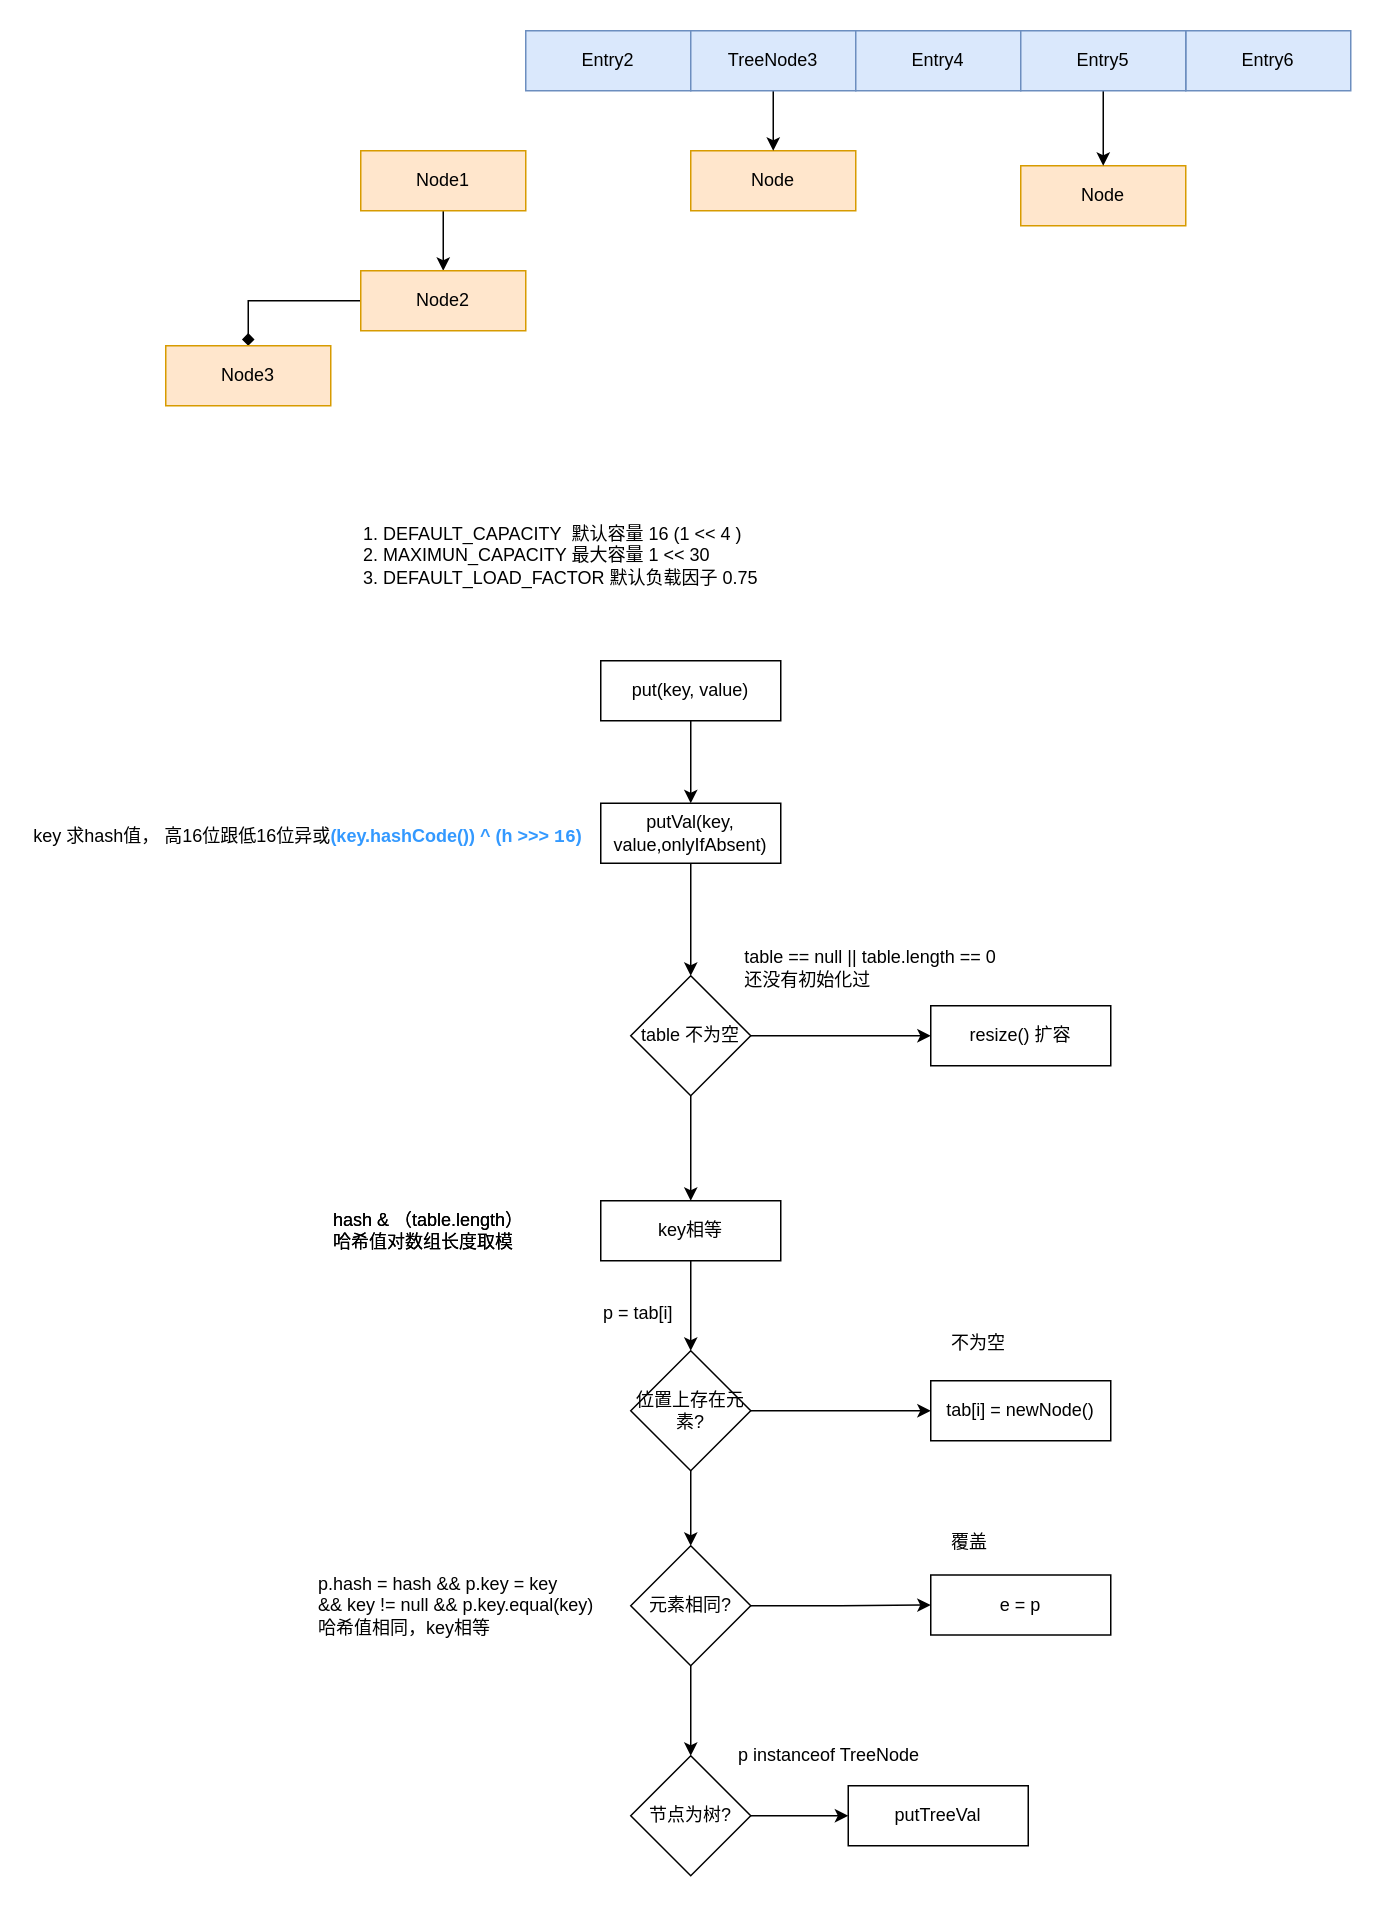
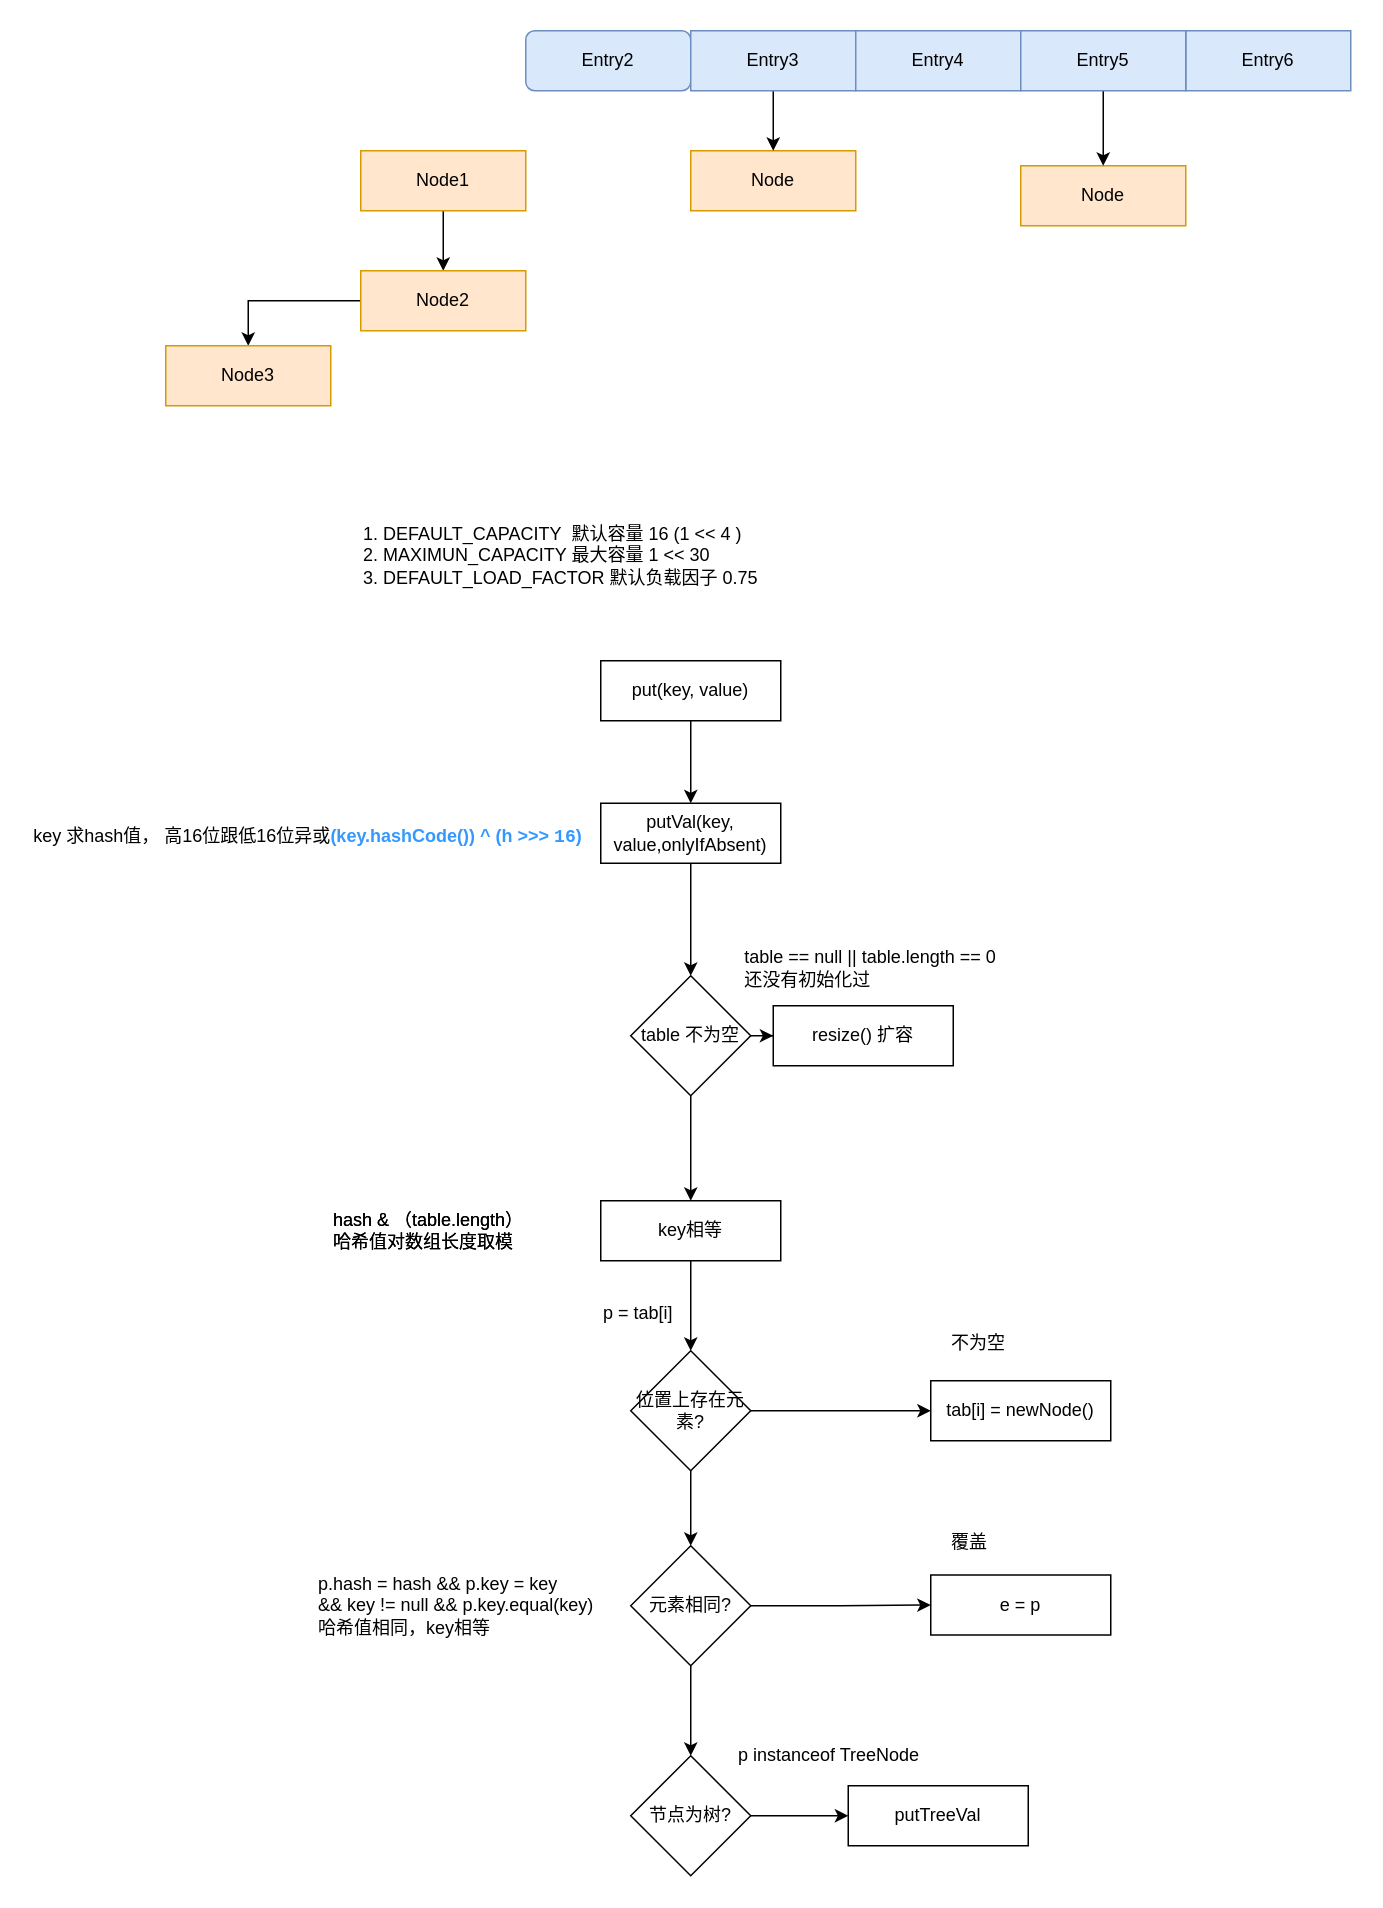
  <mxCell id="0" />
  <mxCell id="1" parent="0" />
  <mxCell id="2" value="1. DEFAULT_CAPACITY&amp;nbsp; 默认容量 16 (1 &amp;lt;&amp;lt; 4 )&lt;br&gt;2. MAXIMUN_CAPACITY 最大容量 1 &amp;lt;&amp;lt; 30&lt;br&gt;3. DEFAULT_LOAD_FACTOR 默认负载因子 0.75" style="text;html=1;strokeColor=none;fillColor=none;align=left;verticalAlign=middle;whiteSpace=wrap;rounded=0;" vertex="1" parent="1"><mxGeometry x="240" y="340" width="310" height="60" as="geometry" /></mxCell>
  <mxCell id="3" value="" style="edgeStyle=orthogonalEdgeStyle;rounded=0;orthogonalLoop=1;jettySize=auto;html=1;" edge="1" parent="1" source="4" target="6"><mxGeometry relative="1" as="geometry" /></mxCell>
  <mxCell id="4" value="Node1" style="rounded=0;whiteSpace=wrap;html=1;fillColor=#ffe6cc;strokeColor=#d79b00;" vertex="1" parent="1"><mxGeometry x="240" y="100" width="110" height="40" as="geometry" /></mxCell>
- <mxCell id="5" value="" style="edgeStyle=orthogonalEdgeStyle;rounded=0;orthogonalLoop=1;jettySize=auto;html=1;endArrow=diamond;" edge="1" parent="1" source="6" target="7"><mxGeometry relative="1" as="geometry" /></mxCell>
+ <mxCell id="5" value="" style="edgeStyle=orthogonalEdgeStyle;rounded=0;orthogonalLoop=1;jettySize=auto;html=1;" edge="1" parent="1" source="6" target="7"><mxGeometry relative="1" as="geometry" /></mxCell>
  <mxCell id="6" value="Node2" style="rounded=0;whiteSpace=wrap;html=1;fillColor=#ffe6cc;strokeColor=#d79b00;" vertex="1" parent="1"><mxGeometry x="240" y="180" width="110" height="40" as="geometry" /></mxCell>
  <mxCell id="7" value="Node3" style="rounded=0;whiteSpace=wrap;html=1;fillColor=#ffe6cc;strokeColor=#d79b00;" vertex="1" parent="1"><mxGeometry x="110" y="230" width="110" height="40" as="geometry" /></mxCell>
  <mxCell id="8" value="Node" style="rounded=0;whiteSpace=wrap;html=1;fillColor=#ffe6cc;strokeColor=#d79b00;" vertex="1" parent="1"><mxGeometry x="460" y="100" width="110" height="40" as="geometry" /></mxCell>
  <mxCell id="9" value="Node" style="rounded=0;whiteSpace=wrap;html=1;fillColor=#ffe6cc;strokeColor=#d79b00;" vertex="1" parent="1"><mxGeometry x="680" y="110" width="110" height="40" as="geometry" /></mxCell>
- <mxCell id="10" value="Entry2" style="rounded=0;whiteSpace=wrap;html=1;fillColor=#dae8fc;strokeColor=#6c8ebf;" vertex="1" parent="1"><mxGeometry x="350" y="20" width="110" height="40" as="geometry" /></mxCell>
+ <mxCell id="10" value="Entry2" style="whiteSpace=wrap;html=1;fillColor=#dae8fc;strokeColor=#6c8ebf;rounded=1;" vertex="1" parent="1"><mxGeometry x="350" y="20" width="110" height="40" as="geometry" /></mxCell>
  <mxCell id="11" value="Entry6" style="rounded=0;whiteSpace=wrap;html=1;fillColor=#dae8fc;strokeColor=#6c8ebf;" vertex="1" parent="1"><mxGeometry x="790" y="20" width="110" height="40" as="geometry" /></mxCell>
  <mxCell id="12" value="" style="edgeStyle=orthogonalEdgeStyle;rounded=0;orthogonalLoop=1;jettySize=auto;html=1;" edge="1" parent="1" source="13" target="8"><mxGeometry relative="1" as="geometry" /></mxCell>
- <mxCell id="13" value="TreeNode3" style="rounded=0;whiteSpace=wrap;html=1;fillColor=#dae8fc;strokeColor=#6c8ebf;" vertex="1" parent="1"><mxGeometry x="460" y="20" width="110" height="40" as="geometry" /></mxCell>
+ <mxCell id="13" value="Entry3" style="rounded=0;whiteSpace=wrap;html=1;fillColor=#dae8fc;strokeColor=#6c8ebf;" vertex="1" parent="1"><mxGeometry x="460" y="20" width="110" height="40" as="geometry" /></mxCell>
  <mxCell id="14" value="Entry4" style="rounded=0;whiteSpace=wrap;html=1;fillColor=#dae8fc;strokeColor=#6c8ebf;" vertex="1" parent="1"><mxGeometry x="570" y="20" width="110" height="40" as="geometry" /></mxCell>
  <mxCell id="15" style="edgeStyle=orthogonalEdgeStyle;rounded=0;orthogonalLoop=1;jettySize=auto;html=1;entryX=0.5;entryY=0;entryDx=0;entryDy=0;" edge="1" parent="1" source="16" target="9"><mxGeometry relative="1" as="geometry" /></mxCell>
  <mxCell id="16" value="Entry5" style="rounded=0;whiteSpace=wrap;html=1;fillColor=#dae8fc;strokeColor=#6c8ebf;" vertex="1" parent="1"><mxGeometry x="680" y="20" width="110" height="40" as="geometry" /></mxCell>
  <mxCell id="17" style="edgeStyle=orthogonalEdgeStyle;rounded=0;orthogonalLoop=1;jettySize=auto;html=1;entryX=0.5;entryY=0;entryDx=0;entryDy=0;" edge="1" parent="1" source="18" target="24"><mxGeometry relative="1" as="geometry" /></mxCell>
  <mxCell id="18" value="putVal(key, value,onlyIfAbsent&lt;span style=&quot;background-color: initial;&quot;&gt;)&lt;/span&gt;" style="rounded=0;whiteSpace=wrap;html=1;" vertex="1" parent="1"><mxGeometry x="400" y="535" width="120" height="40" as="geometry" /></mxCell>
  <mxCell id="19" value="" style="edgeStyle=orthogonalEdgeStyle;rounded=0;orthogonalLoop=1;jettySize=auto;html=1;" edge="1" parent="1" source="20" target="18"><mxGeometry relative="1" as="geometry" /></mxCell>
  <mxCell id="20" value="put(key, value)" style="rounded=0;whiteSpace=wrap;html=1;" vertex="1" parent="1"><mxGeometry x="400" y="440" width="120" height="40" as="geometry" /></mxCell>
  <mxCell id="21" value="key 求hash值， 高16位跟低16位异或&lt;b&gt;&lt;font color=&quot;#3399ff&quot;&gt;(key.hashCode()) ^ (h &amp;gt;&amp;gt;&amp;gt; &lt;span style=&quot;font-family: &amp;quot;Courier New&amp;quot;; font-size: 9pt;&quot;&gt;16&lt;/span&gt;&lt;span style=&quot;background-color: initial;&quot;&gt;)&lt;/span&gt;&lt;/font&gt;&lt;/b&gt;" style="text;html=1;strokeColor=none;fillColor=none;align=center;verticalAlign=middle;whiteSpace=wrap;rounded=0;" vertex="1" parent="1"><mxGeometry x="20" y="542" width="370" height="30" as="geometry" /></mxCell>
  <mxCell id="22" style="edgeStyle=orthogonalEdgeStyle;rounded=0;orthogonalLoop=1;jettySize=auto;html=1;" edge="1" parent="1" source="24" target="25"><mxGeometry relative="1" as="geometry" /></mxCell>
  <mxCell id="23" value="" style="edgeStyle=orthogonalEdgeStyle;rounded=0;orthogonalLoop=1;jettySize=auto;html=1;" edge="1" parent="1" source="24" target="28"><mxGeometry relative="1" as="geometry"><mxPoint x="460" y="780" as="targetPoint" /></mxGeometry></mxCell>
  <mxCell id="24" value="table 不为空" style="rhombus;whiteSpace=wrap;html=1;" vertex="1" parent="1"><mxGeometry x="420" y="650" width="80" height="80" as="geometry" /></mxCell>
- <mxCell id="25" value="resize() 扩容" style="rounded=0;whiteSpace=wrap;html=1;" vertex="1" parent="1"><mxGeometry x="620" y="670" width="120" height="40" as="geometry" /></mxCell>
+ <mxCell id="25" value="resize() 扩容" style="rounded=0;whiteSpace=wrap;html=1;" vertex="1" parent="1"><mxGeometry x="515" y="670" width="120" height="40" as="geometry" /></mxCell>
  <mxCell id="26" value="&lt;div style=&quot;text-align: left;&quot;&gt;&lt;span style=&quot;background-color: initial;&quot;&gt;table == null || table.length == 0&lt;/span&gt;&lt;/div&gt;&lt;div style=&quot;text-align: left;&quot;&gt;&lt;span style=&quot;background-color: initial;&quot;&gt;还没有初始化过&lt;/span&gt;&lt;/div&gt;" style="text;html=1;strokeColor=none;fillColor=none;align=center;verticalAlign=middle;whiteSpace=wrap;rounded=0;" vertex="1" parent="1"><mxGeometry x="480" y="630" width="200" height="30" as="geometry" /></mxCell>
  <mxCell id="27" style="edgeStyle=orthogonalEdgeStyle;rounded=0;orthogonalLoop=1;jettySize=auto;html=1;entryX=0.5;entryY=0;entryDx=0;entryDy=0;" edge="1" parent="1" source="28" target="32"><mxGeometry relative="1" as="geometry" /></mxCell>
  <mxCell id="28" value="key相等" style="rounded=0;whiteSpace=wrap;html=1;" vertex="1" parent="1"><mxGeometry x="400" y="800" width="120" height="40" as="geometry" /></mxCell>
  <mxCell id="29" value="&lt;div style=&quot;&quot;&gt;hash &amp;amp; （table.length）&lt;/div&gt;&lt;div style=&quot;&quot;&gt;哈希值对数组长度取模&lt;/div&gt;" style="text;html=1;strokeColor=none;fillColor=none;align=left;verticalAlign=middle;whiteSpace=wrap;rounded=0;" vertex="1" parent="1"><mxGeometry x="220" y="805" width="160" height="30" as="geometry" /></mxCell>
  <mxCell id="30" style="edgeStyle=orthogonalEdgeStyle;rounded=0;orthogonalLoop=1;jettySize=auto;html=1;" edge="1" parent="1" source="32" target="33"><mxGeometry relative="1" as="geometry" /></mxCell>
  <mxCell id="31" style="edgeStyle=orthogonalEdgeStyle;rounded=0;orthogonalLoop=1;jettySize=auto;html=1;entryX=0.5;entryY=0;entryDx=0;entryDy=0;" edge="1" parent="1" source="32" target="40"><mxGeometry relative="1" as="geometry" /></mxCell>
  <mxCell id="32" value="位置上存在元素?" style="rhombus;whiteSpace=wrap;html=1;" vertex="1" parent="1"><mxGeometry x="420" y="900" width="80" height="80" as="geometry" /></mxCell>
  <mxCell id="33" value="tab[i] = newNode()" style="rounded=0;whiteSpace=wrap;html=1;" vertex="1" parent="1"><mxGeometry x="620" y="920" width="120" height="40" as="geometry" /></mxCell>
  <mxCell id="34" value="&lt;div style=&quot;&quot;&gt;&lt;br&gt;&lt;/div&gt;" style="text;html=1;strokeColor=none;fillColor=none;align=left;verticalAlign=middle;whiteSpace=wrap;rounded=0;" vertex="1" parent="1"><mxGeometry x="620" y="880" width="120" height="30" as="geometry" /></mxCell>
  <mxCell id="35" value="&lt;div style=&quot;&quot;&gt;hash &amp;amp; （table.length）&lt;/div&gt;&lt;div style=&quot;&quot;&gt;哈希值对数组长度取模&lt;/div&gt;" style="text;html=1;strokeColor=none;fillColor=none;align=left;verticalAlign=middle;whiteSpace=wrap;rounded=0;" vertex="1" parent="1"><mxGeometry x="220" y="805" width="160" height="30" as="geometry" /></mxCell>
  <mxCell id="36" value="&lt;div style=&quot;&quot;&gt;不为空&lt;/div&gt;" style="text;html=1;strokeColor=none;fillColor=none;align=left;verticalAlign=middle;whiteSpace=wrap;rounded=0;" vertex="1" parent="1"><mxGeometry x="632" y="880" width="96" height="30" as="geometry" /></mxCell>
  <mxCell id="37" value="&lt;div style=&quot;&quot;&gt;p = tab[i]&lt;/div&gt;" style="text;html=1;strokeColor=none;fillColor=none;align=left;verticalAlign=middle;whiteSpace=wrap;rounded=0;" vertex="1" parent="1"><mxGeometry x="400" y="860" width="56" height="30" as="geometry" /></mxCell>
  <mxCell id="38" style="edgeStyle=orthogonalEdgeStyle;rounded=0;orthogonalLoop=1;jettySize=auto;html=1;" edge="1" parent="1" source="40" target="42"><mxGeometry relative="1" as="geometry" /></mxCell>
  <mxCell id="39" style="edgeStyle=orthogonalEdgeStyle;rounded=0;orthogonalLoop=1;jettySize=auto;html=1;entryX=0.5;entryY=0;entryDx=0;entryDy=0;" edge="1" parent="1" source="40" target="45"><mxGeometry relative="1" as="geometry" /></mxCell>
  <mxCell id="40" value="元素相同?" style="rhombus;whiteSpace=wrap;html=1;" vertex="1" parent="1"><mxGeometry x="420" y="1030" width="80" height="80" as="geometry" /></mxCell>
  <mxCell id="41" value="&lt;div style=&quot;&quot;&gt;p.hash = hash &amp;amp;&amp;amp; p.key = key&amp;nbsp;&lt;/div&gt;&lt;div style=&quot;&quot;&gt;&amp;amp;&amp;amp; key != null &amp;amp;&amp;amp; p.key.equal(key)&lt;/div&gt;&lt;div style=&quot;&quot;&gt;哈希值相同，key相等&lt;/div&gt;" style="text;html=1;strokeColor=none;fillColor=none;align=left;verticalAlign=middle;whiteSpace=wrap;rounded=0;" vertex="1" parent="1"><mxGeometry x="210" y="1042.5" width="200" height="55" as="geometry" /></mxCell>
  <mxCell id="42" value="e = p" style="rounded=0;whiteSpace=wrap;html=1;" vertex="1" parent="1"><mxGeometry x="620" y="1049.5" width="120" height="40" as="geometry" /></mxCell>
  <mxCell id="43" value="&lt;div style=&quot;&quot;&gt;覆盖&lt;/div&gt;" style="text;html=1;strokeColor=none;fillColor=none;align=left;verticalAlign=middle;whiteSpace=wrap;rounded=0;" vertex="1" parent="1"><mxGeometry x="632" y="1012.5" width="96" height="30" as="geometry" /></mxCell>
  <mxCell id="44" style="edgeStyle=orthogonalEdgeStyle;rounded=0;orthogonalLoop=1;jettySize=auto;html=1;" edge="1" parent="1" source="45" target="46"><mxGeometry relative="1" as="geometry" /></mxCell>
  <mxCell id="45" value="节点为树?" style="rhombus;whiteSpace=wrap;html=1;" vertex="1" parent="1"><mxGeometry x="420" y="1170" width="80" height="80" as="geometry" /></mxCell>
  <mxCell id="46" value="putTreeVal" style="rounded=0;whiteSpace=wrap;html=1;" vertex="1" parent="1"><mxGeometry x="565" y="1190" width="120" height="40" as="geometry" /></mxCell>
  <mxCell id="47" value="&lt;div style=&quot;&quot;&gt;p instanceof TreeNode&lt;/div&gt;" style="text;html=1;strokeColor=none;fillColor=none;align=left;verticalAlign=middle;whiteSpace=wrap;rounded=0;" vertex="1" parent="1"><mxGeometry x="490" y="1160" width="130" height="20" as="geometry" /></mxCell>
